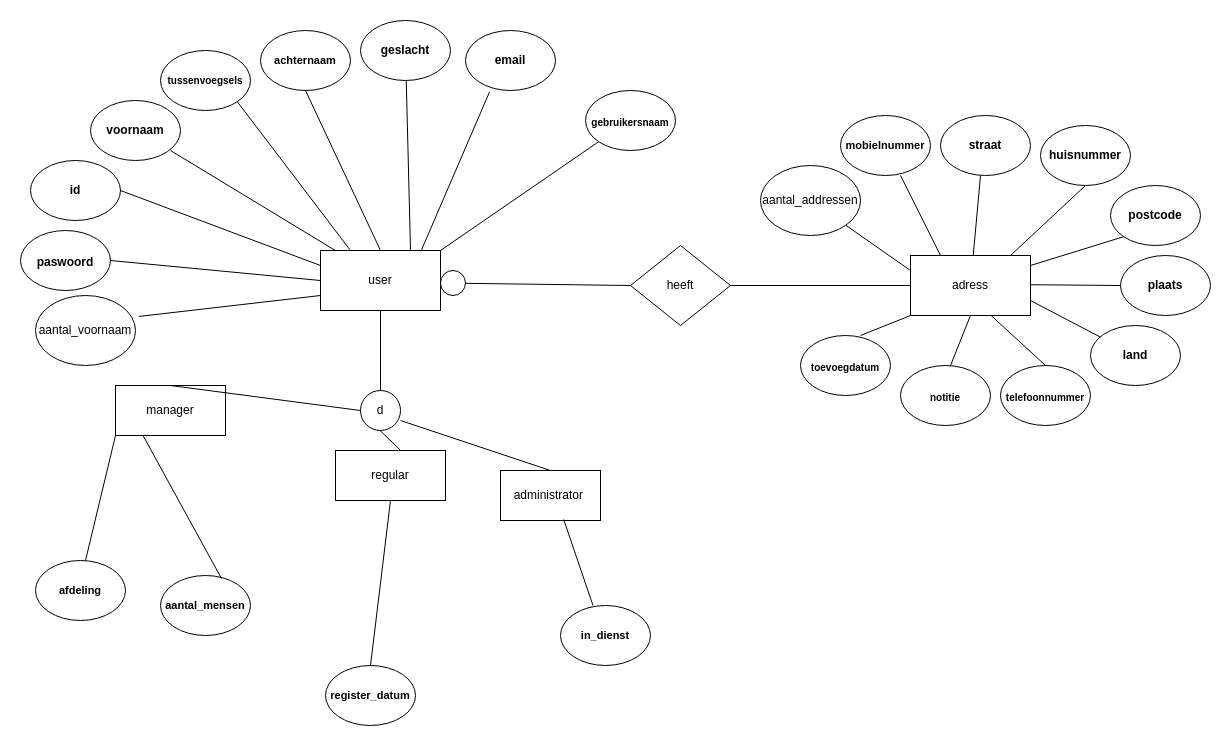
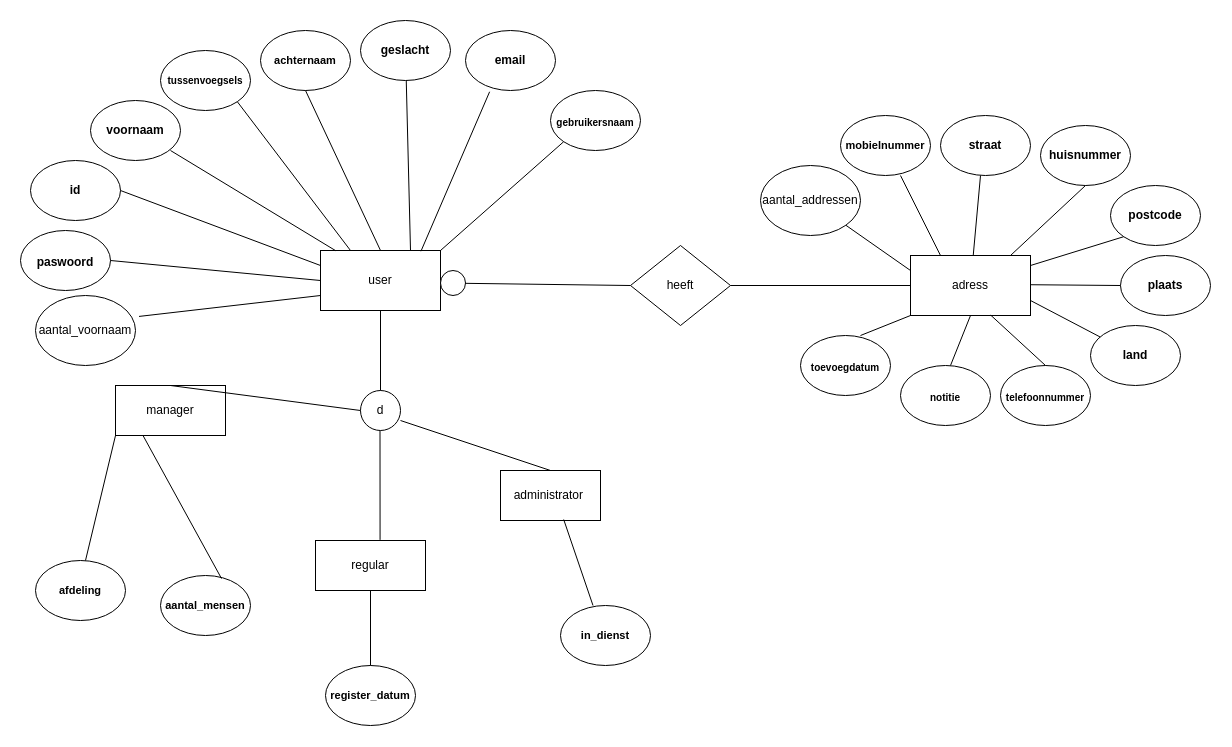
  <mxCell id="0" />
  <mxCell id="1" parent="0" />
  <mxCell id="2" value="user" style="rounded=0;whiteSpace=wrap;html=1;" parent="1" vertex="1"><mxGeometry x="320" y="250" width="120" height="60" as="geometry" /></mxCell>
  <mxCell id="3" value="d" style="ellipse;whiteSpace=wrap;html=1;aspect=fixed;" parent="1" vertex="1"><mxGeometry x="360" y="390" width="40" height="40" as="geometry" /></mxCell>
  <mxCell id="4" value="manager" style="rounded=0;whiteSpace=wrap;html=1;" parent="1" vertex="1"><mxGeometry x="115" y="385" width="110" height="50" as="geometry" /></mxCell>
- <mxCell id="5" value="regular" style="rounded=0;whiteSpace=wrap;html=1;" parent="1" vertex="1"><mxGeometry x="335" y="450" width="110" height="50" as="geometry" /></mxCell>
+ <mxCell id="5" value="regular" style="rounded=0;whiteSpace=wrap;html=1;" parent="1" vertex="1"><mxGeometry x="315" y="540" width="110" height="50" as="geometry" /></mxCell>
  <mxCell id="6" value="administrator&amp;nbsp;" style="rounded=0;whiteSpace=wrap;html=1;" parent="1" vertex="1"><mxGeometry x="500" y="470" width="100" height="50" as="geometry" /></mxCell>
  <mxCell id="7" value="" style="endArrow=none;html=1;rounded=0;entryX=0.5;entryY=1;entryDx=0;entryDy=0;" parent="1" target="2" edge="1"><mxGeometry width="50" height="50" relative="1" as="geometry"><mxPoint x="380" y="390" as="sourcePoint" /><mxPoint x="430" y="340" as="targetPoint" /></mxGeometry></mxCell>
  <mxCell id="8" value="" style="endArrow=none;html=1;rounded=0;entryX=0.5;entryY=1;entryDx=0;entryDy=0;exitX=0.5;exitY=0;exitDx=0;exitDy=0;" parent="1" source="6" edge="1"><mxGeometry width="50" height="50" relative="1" as="geometry"><mxPoint x="400" y="510" as="sourcePoint" /><mxPoint x="400" y="420" as="targetPoint" /></mxGeometry></mxCell>
  <mxCell id="9" value="" style="endArrow=none;html=1;rounded=0;entryX=0.5;entryY=1;entryDx=0;entryDy=0;exitX=0.587;exitY=-0.012;exitDx=0;exitDy=0;exitPerimeter=0;" parent="1" source="5" edge="1"><mxGeometry width="50" height="50" relative="1" as="geometry"><mxPoint x="379.5" y="520" as="sourcePoint" /><mxPoint x="379.5" y="430" as="targetPoint" /></mxGeometry></mxCell>
  <mxCell id="10" value="" style="endArrow=none;html=1;rounded=0;entryX=0.5;entryY=1;entryDx=0;entryDy=0;exitX=0.5;exitY=0;exitDx=0;exitDy=0;" parent="1" source="4" edge="1"><mxGeometry width="50" height="50" relative="1" as="geometry"><mxPoint x="360" y="500" as="sourcePoint" /><mxPoint x="360" y="410" as="targetPoint" /></mxGeometry></mxCell>
  <mxCell id="11" value="&lt;b&gt;id&lt;/b&gt;" style="ellipse;whiteSpace=wrap;html=1;" parent="1" vertex="1"><mxGeometry x="30" y="160" width="90" height="60" as="geometry" /></mxCell>
  <mxCell id="12" value="&lt;b&gt;voornaam&lt;/b&gt;" style="ellipse;whiteSpace=wrap;html=1;" parent="1" vertex="1"><mxGeometry x="90" y="100" width="90" height="60" as="geometry" /></mxCell>
  <mxCell id="13" value="&lt;b&gt;&lt;font style=&quot;font-size: 10px;&quot;&gt;tussenvoegsels&lt;/font&gt;&lt;/b&gt;" style="ellipse;whiteSpace=wrap;html=1;" parent="1" vertex="1"><mxGeometry x="160" y="50" width="90" height="60" as="geometry" /></mxCell>
  <mxCell id="14" value="&lt;b&gt;&lt;font style=&quot;font-size: 11px;&quot;&gt;achternaam&lt;/font&gt;&lt;/b&gt;" style="ellipse;whiteSpace=wrap;html=1;" parent="1" vertex="1"><mxGeometry x="260" y="30" width="90" height="60" as="geometry" /></mxCell>
  <mxCell id="15" value="&lt;b&gt;&lt;font style=&quot;font-size: 12px;&quot;&gt;geslacht&lt;/font&gt;&lt;/b&gt;" style="ellipse;whiteSpace=wrap;html=1;" parent="1" vertex="1"><mxGeometry x="360" y="20" width="90" height="60" as="geometry" /></mxCell>
  <mxCell id="16" value="&lt;b&gt;email&lt;/b&gt;" style="ellipse;whiteSpace=wrap;html=1;" parent="1" vertex="1"><mxGeometry x="465" y="30" width="90" height="60" as="geometry" /></mxCell>
  <mxCell id="17" value="&lt;b&gt;paswoord&lt;/b&gt;&lt;span style=&quot;font-size:12.0pt;font-family:&amp;quot;Calibri&amp;quot;,sans-serif;mso-ascii-theme-font:&lt;br/&gt;minor-latin;mso-fareast-font-family:Calibri;mso-fareast-theme-font:minor-latin;&lt;br/&gt;mso-hansi-theme-font:minor-latin;mso-bidi-font-family:Arial;mso-bidi-theme-font:&lt;br/&gt;minor-bidi;mso-ansi-language:NL;mso-fareast-language:EN-US;mso-bidi-language:&lt;br/&gt;AR-SA&quot; lang=&quot;NL&quot;&gt;&lt;/span&gt;" style="ellipse;whiteSpace=wrap;html=1;" parent="1" vertex="1"><mxGeometry x="20" y="230" width="90" height="60" as="geometry" /></mxCell>
- <mxCell id="18" value="&lt;b&gt;&lt;font style=&quot;font-size: 10px;&quot;&gt;gebruikersnaam&lt;/font&gt;&lt;/b&gt;&lt;span style=&quot;font-size:12.0pt;font-family:&amp;quot;Calibri&amp;quot;,sans-serif;mso-ascii-theme-font:&lt;br/&gt;minor-latin;mso-fareast-font-family:Calibri;mso-fareast-theme-font:minor-latin;&lt;br/&gt;mso-hansi-theme-font:minor-latin;mso-bidi-font-family:Arial;mso-bidi-theme-font:&lt;br/&gt;minor-bidi;mso-ansi-language:NL;mso-fareast-language:EN-US;mso-bidi-language:&lt;br/&gt;AR-SA&quot; lang=&quot;NL&quot;&gt;&lt;/span&gt;" style="ellipse;whiteSpace=wrap;html=1;" parent="1" vertex="1"><mxGeometry x="585" y="90" width="90" height="60" as="geometry" /></mxCell>
+ <mxCell id="18" value="&lt;b&gt;&lt;font style=&quot;font-size: 10px;&quot;&gt;gebruikersnaam&lt;/font&gt;&lt;/b&gt;&lt;span style=&quot;font-size:12.0pt;font-family:&amp;quot;Calibri&amp;quot;,sans-serif;mso-ascii-theme-font:&lt;br/&gt;minor-latin;mso-fareast-font-family:Calibri;mso-fareast-theme-font:minor-latin;&lt;br/&gt;mso-hansi-theme-font:minor-latin;mso-bidi-font-family:Arial;mso-bidi-theme-font:&lt;br/&gt;minor-bidi;mso-ansi-language:NL;mso-fareast-language:EN-US;mso-bidi-language:&lt;br/&gt;AR-SA&quot; lang=&quot;NL&quot;&gt;&lt;/span&gt;" style="ellipse;whiteSpace=wrap;html=1;" parent="1" vertex="1"><mxGeometry x="550" y="90" width="90" height="60" as="geometry" /></mxCell>
  <mxCell id="19" value="&lt;b&gt;&lt;font style=&quot;font-size: 10px;&quot;&gt;telefoonnummer&lt;/font&gt;&lt;/b&gt;&lt;span style=&quot;font-size:12.0pt;font-family:&amp;quot;Calibri&amp;quot;,sans-serif;mso-ascii-theme-font:&lt;br/&gt;minor-latin;mso-fareast-font-family:Calibri;mso-fareast-theme-font:minor-latin;&lt;br/&gt;mso-hansi-theme-font:minor-latin;mso-bidi-font-family:Arial;mso-bidi-theme-font:&lt;br/&gt;minor-bidi;mso-ansi-language:NL;mso-fareast-language:EN-US;mso-bidi-language:&lt;br/&gt;AR-SA&quot; lang=&quot;NL&quot;&gt;&lt;/span&gt;" style="ellipse;whiteSpace=wrap;html=1;" parent="1" vertex="1"><mxGeometry x="1000" y="365" width="90" height="60" as="geometry" /></mxCell>
  <mxCell id="20" value="&lt;b&gt;&lt;font style=&quot;font-size: 11px;&quot;&gt;mobielnummer&lt;/font&gt;&lt;/b&gt;" style="ellipse;whiteSpace=wrap;html=1;" parent="1" vertex="1"><mxGeometry x="840" y="115" width="90" height="60" as="geometry" /></mxCell>
  <mxCell id="21" value="&lt;b&gt;&lt;font style=&quot;font-size: 11px;&quot;&gt;register_datum&lt;/font&gt;&lt;/b&gt;" style="ellipse;whiteSpace=wrap;html=1;" parent="1" vertex="1"><mxGeometry x="325" y="665" width="90" height="60" as="geometry" /></mxCell>
  <mxCell id="22" value="&lt;b&gt;&lt;font style=&quot;font-size: 11px;&quot;&gt;afdeling&lt;/font&gt;&lt;/b&gt;" style="ellipse;whiteSpace=wrap;html=1;" parent="1" vertex="1"><mxGeometry x="35" y="560" width="90" height="60" as="geometry" /></mxCell>
  <mxCell id="23" value="&lt;b&gt;&lt;font style=&quot;font-size: 11px;&quot;&gt;in_dienst&lt;/font&gt;&lt;/b&gt;" style="ellipse;whiteSpace=wrap;html=1;" parent="1" vertex="1"><mxGeometry x="560" y="605" width="90" height="60" as="geometry" /></mxCell>
  <mxCell id="24" value="&lt;b&gt;&lt;font style=&quot;font-size: 11px;&quot;&gt;aantal_mensen&lt;/font&gt;&lt;/b&gt;" style="ellipse;whiteSpace=wrap;html=1;" parent="1" vertex="1"><mxGeometry x="160" y="575" width="90" height="60" as="geometry" /></mxCell>
  <mxCell id="25" value="adress" style="rounded=0;whiteSpace=wrap;html=1;" parent="1" vertex="1"><mxGeometry x="910" y="255" width="120" height="60" as="geometry" /></mxCell>
  <mxCell id="26" value="&lt;b&gt;plaats&lt;/b&gt;" style="ellipse;whiteSpace=wrap;html=1;" parent="1" vertex="1"><mxGeometry x="1120" y="255" width="90" height="60" as="geometry" /></mxCell>
  <mxCell id="27" value="&lt;b&gt;postcode&lt;/b&gt;" style="ellipse;whiteSpace=wrap;html=1;" parent="1" vertex="1"><mxGeometry x="1110" y="185" width="90" height="60" as="geometry" /></mxCell>
  <mxCell id="28" value="&lt;b&gt;land&lt;/b&gt;" style="ellipse;whiteSpace=wrap;html=1;" parent="1" vertex="1"><mxGeometry x="1090" y="325" width="90" height="60" as="geometry" /></mxCell>
  <mxCell id="29" value="&lt;b&gt;huisnummer&lt;/b&gt;" style="ellipse;whiteSpace=wrap;html=1;" parent="1" vertex="1"><mxGeometry x="1040" y="125" width="90" height="60" as="geometry" /></mxCell>
  <mxCell id="30" value="&lt;b&gt;straat&lt;/b&gt;" style="ellipse;whiteSpace=wrap;html=1;" parent="1" vertex="1"><mxGeometry x="940" y="115" width="90" height="60" as="geometry" /></mxCell>
  <mxCell id="31" value="&lt;b&gt;&lt;font style=&quot;font-size: 10px;&quot;&gt;notitie&lt;/font&gt;&lt;/b&gt;&lt;span style=&quot;font-size:12.0pt;font-family:&amp;quot;Calibri&amp;quot;,sans-serif;mso-ascii-theme-font:&lt;br/&gt;minor-latin;mso-fareast-font-family:Calibri;mso-fareast-theme-font:minor-latin;&lt;br/&gt;mso-hansi-theme-font:minor-latin;mso-bidi-font-family:Arial;mso-bidi-theme-font:&lt;br/&gt;minor-bidi;mso-ansi-language:NL;mso-fareast-language:EN-US;mso-bidi-language:&lt;br/&gt;AR-SA&quot; lang=&quot;NL&quot;&gt;&lt;/span&gt;" style="ellipse;whiteSpace=wrap;html=1;" parent="1" vertex="1"><mxGeometry x="900" y="365" width="90" height="60" as="geometry" /></mxCell>
  <mxCell id="32" value="&lt;b&gt;&lt;font style=&quot;font-size: 10px;&quot;&gt;toevoegdatum&lt;/font&gt;&lt;/b&gt;&lt;span style=&quot;font-size:12.0pt;font-family:&amp;quot;Calibri&amp;quot;,sans-serif;mso-ascii-theme-font:&lt;br/&gt;minor-latin;mso-fareast-font-family:Calibri;mso-fareast-theme-font:minor-latin;&lt;br/&gt;mso-hansi-theme-font:minor-latin;mso-bidi-font-family:Arial;mso-bidi-theme-font:&lt;br/&gt;minor-bidi;mso-ansi-language:NL;mso-fareast-language:EN-US;mso-bidi-language:&lt;br/&gt;AR-SA&quot; lang=&quot;NL&quot;&gt;&lt;/span&gt;" style="ellipse;whiteSpace=wrap;html=1;" parent="1" vertex="1"><mxGeometry x="800" y="335" width="90" height="60" as="geometry" /></mxCell>
  <mxCell id="33" value="aantal_voornaam" style="ellipse;whiteSpace=wrap;html=1;" parent="1" vertex="1"><mxGeometry x="35" y="295" width="100" height="70" as="geometry" /></mxCell>
  <mxCell id="34" value="aantal_addressen" style="ellipse;whiteSpace=wrap;html=1;" parent="1" vertex="1"><mxGeometry x="760" y="165" width="100" height="70" as="geometry" /></mxCell>
  <mxCell id="35" value="" style="endArrow=none;html=1;rounded=0;entryX=0.5;entryY=1;entryDx=0;entryDy=0;exitX=0;exitY=0.5;exitDx=0;exitDy=0;" parent="1" source="2" edge="1"><mxGeometry width="50" height="50" relative="1" as="geometry"><mxPoint y="340" as="sourcePoint" x="110" /><mxPoint y="260" as="targetPoint" x="110" /></mxGeometry></mxCell>
  <mxCell id="36" value="" style="endArrow=none;html=1;rounded=0;entryX=0.5;entryY=1;entryDx=0;entryDy=0;" parent="1" source="62" edge="1"><mxGeometry width="50" height="50" relative="1" as="geometry"><mxPoint x="630" y="285" as="sourcePoint" /><mxPoint x="440" y="285" as="targetPoint" /></mxGeometry></mxCell>
  <mxCell id="37" value="" style="endArrow=none;html=1;rounded=0;entryX=0;entryY=0.75;entryDx=0;entryDy=0;exitX=1.035;exitY=0.299;exitDx=0;exitDy=0;exitPerimeter=0;" parent="1" source="33" target="2" edge="1"><mxGeometry width="50" height="50" relative="1" as="geometry"><mxPoint x="580" y="225" as="sourcePoint" /><mxPoint x="440" y="300" as="targetPoint" /></mxGeometry></mxCell>
  <mxCell id="38" value="" style="endArrow=none;html=1;rounded=0;entryX=1;entryY=0;entryDx=0;entryDy=0;exitX=0;exitY=1;exitDx=0;exitDy=0;" parent="1" source="18" target="2" edge="1"><mxGeometry width="50" height="50" relative="1" as="geometry"><mxPoint x="600" y="140" as="sourcePoint" /><mxPoint x="440" y="280" as="targetPoint" /></mxGeometry></mxCell>
  <mxCell id="39" value="" style="endArrow=none;html=1;rounded=0;entryX=0.268;entryY=1.021;entryDx=0;entryDy=0;entryPerimeter=0;exitX=0.837;exitY=0.012;exitDx=0;exitDy=0;exitPerimeter=0;" parent="1" source="2" target="16" edge="1"><mxGeometry width="50" height="50" relative="1" as="geometry"><mxPoint x="430" y="245" as="sourcePoint" /><mxPoint x="590" y="190" as="targetPoint" /></mxGeometry></mxCell>
  <mxCell id="40" value="" style="endArrow=none;html=1;rounded=0;exitX=0.75;exitY=0;exitDx=0;exitDy=0;" parent="1" source="2" target="15" edge="1"><mxGeometry width="50" height="50" relative="1" as="geometry"><mxPoint x="650" y="170" as="sourcePoint" /><mxPoint x="440" y="150" as="targetPoint" /></mxGeometry></mxCell>
  <mxCell id="41" value="" style="endArrow=none;html=1;rounded=0;entryX=0.5;entryY=1;entryDx=0;entryDy=0;exitX=0.5;exitY=0;exitDx=0;exitDy=0;" parent="1" source="2" target="14" edge="1"><mxGeometry width="50" height="50" relative="1" as="geometry"><mxPoint x="550" y="160" as="sourcePoint" /><mxPoint x="340" y="140" as="targetPoint" /></mxGeometry></mxCell>
  <mxCell id="42" value="" style="endArrow=none;html=1;rounded=0;entryX=1;entryY=1;entryDx=0;entryDy=0;exitX=0.25;exitY=0;exitDx=0;exitDy=0;" parent="1" source="2" target="13" edge="1"><mxGeometry width="50" height="50" relative="1" as="geometry"><mxPoint x="470" y="170" as="sourcePoint" /><mxPoint x="260" y="150" as="targetPoint" /></mxGeometry></mxCell>
  <mxCell id="43" value="" style="endArrow=none;html=1;rounded=0;entryX=0.5;entryY=1;entryDx=0;entryDy=0;exitX=0.128;exitY=0.005;exitDx=0;exitDy=0;exitPerimeter=0;" parent="1" source="2" edge="1"><mxGeometry width="50" height="50" relative="1" as="geometry"><mxPoint x="380" y="170" as="sourcePoint" /><mxPoint x="170" y="150" as="targetPoint" /></mxGeometry></mxCell>
  <mxCell id="44" value="" style="endArrow=none;html=1;rounded=0;entryX=0.5;entryY=1;entryDx=0;entryDy=0;exitX=0;exitY=0.25;exitDx=0;exitDy=0;" parent="1" source="2" edge="1"><mxGeometry width="50" height="50" relative="1" as="geometry"><mxPoint x="330" y="210" as="sourcePoint" /><mxPoint x="120" y="190" as="targetPoint" /></mxGeometry></mxCell>
  <mxCell id="45" value="heeft" style="rhombus;whiteSpace=wrap;html=1;" parent="1" vertex="1"><mxGeometry x="630" y="245" width="100" height="80" as="geometry" /></mxCell>
  <mxCell id="46" value="" style="endArrow=none;html=1;rounded=0;entryX=1;entryY=0.5;entryDx=0;entryDy=0;exitX=0;exitY=0.5;exitDx=0;exitDy=0;" parent="1" source="25" target="45" edge="1"><mxGeometry width="50" height="50" relative="1" as="geometry"><mxPoint x="920" y="284.23" as="sourcePoint" /><mxPoint x="730" y="284.23" as="targetPoint" /></mxGeometry></mxCell>
  <mxCell id="47" value="" style="endArrow=none;html=1;rounded=0;exitX=0;exitY=0.25;exitDx=0;exitDy=0;" parent="1" source="25" target="34" edge="1"><mxGeometry width="50" height="50" relative="1" as="geometry"><mxPoint x="720" y="415" as="sourcePoint" /><mxPoint x="770" y="365" as="targetPoint" /></mxGeometry></mxCell>
  <mxCell id="48" value="" style="endArrow=none;html=1;rounded=0;entryX=0.5;entryY=1;entryDx=0;entryDy=0;exitX=0;exitY=0.5;exitDx=0;exitDy=0;" parent="1" source="26" edge="1"><mxGeometry width="50" height="50" relative="1" as="geometry"><mxPoint x="1220" y="284.23" as="sourcePoint" /><mxPoint x="1030" y="284.23" as="targetPoint" /></mxGeometry></mxCell>
  <mxCell id="49" value="" style="endArrow=none;html=1;rounded=0;entryX=0.5;entryY=1;entryDx=0;entryDy=0;exitX=0;exitY=1;exitDx=0;exitDy=0;" parent="1" source="27" edge="1"><mxGeometry width="50" height="50" relative="1" as="geometry"><mxPoint x="1220" y="265" as="sourcePoint" /><mxPoint x="1030" y="265" as="targetPoint" /></mxGeometry></mxCell>
  <mxCell id="50" value="" style="endArrow=none;html=1;rounded=0;entryX=0.5;entryY=1;entryDx=0;entryDy=0;exitX=0.5;exitY=1;exitDx=0;exitDy=0;" parent="1" source="29" edge="1"><mxGeometry width="50" height="50" relative="1" as="geometry"><mxPoint x="1200" y="255" as="sourcePoint" /><mxPoint x="1010" y="255" as="targetPoint" /></mxGeometry></mxCell>
  <mxCell id="51" value="" style="endArrow=none;html=1;rounded=0;entryX=0.5;entryY=1;entryDx=0;entryDy=0;exitX=0.5;exitY=1;exitDx=0;exitDy=0;" parent="1" source="25" edge="1"><mxGeometry width="50" height="50" relative="1" as="geometry"><mxPoint x="1140" y="365" as="sourcePoint" /><mxPoint x="950" y="365" as="targetPoint" /></mxGeometry></mxCell>
  <mxCell id="52" value="" style="endArrow=none;html=1;rounded=0;entryX=0.5;entryY=1;entryDx=0;entryDy=0;exitX=0;exitY=1;exitDx=0;exitDy=0;" parent="1" source="25" edge="1"><mxGeometry width="50" height="50" relative="1" as="geometry"><mxPoint x="1050" y="335" as="sourcePoint" /><mxPoint x="860" y="335" as="targetPoint" /></mxGeometry></mxCell>
  <mxCell id="53" value="" style="endArrow=none;html=1;rounded=0;entryX=0.5;entryY=1;entryDx=0;entryDy=0;" parent="1" source="25" edge="1"><mxGeometry width="50" height="50" relative="1" as="geometry"><mxPoint x="1170" y="175" as="sourcePoint" /><mxPoint x="980" y="175" as="targetPoint" /></mxGeometry></mxCell>
  <mxCell id="54" value="" style="endArrow=none;html=1;rounded=0;entryX=0.5;entryY=1;entryDx=0;entryDy=0;exitX=0.25;exitY=0;exitDx=0;exitDy=0;" parent="1" source="25" edge="1"><mxGeometry width="50" height="50" relative="1" as="geometry"><mxPoint x="950" y="265" as="sourcePoint" /><mxPoint x="900" y="175" as="targetPoint" /></mxGeometry></mxCell>
  <mxCell id="55" value="" style="endArrow=none;html=1;rounded=0;entryX=0.669;entryY=0.995;entryDx=0;entryDy=0;exitX=0.5;exitY=0;exitDx=0;exitDy=0;entryPerimeter=0;" parent="1" source="19" target="25" edge="1"><mxGeometry width="50" height="50" relative="1" as="geometry"><mxPoint x="1180" y="329.23" as="sourcePoint" /><mxPoint x="990" y="329.23" as="targetPoint" /></mxGeometry></mxCell>
  <mxCell id="56" value="" style="endArrow=none;html=1;rounded=0;entryX=0.5;entryY=1;entryDx=0;entryDy=0;exitX=0.5;exitY=0;exitDx=0;exitDy=0;" parent="1" source="21" target="5" edge="1"><mxGeometry width="50" height="50" relative="1" as="geometry"><mxPoint x="790" y="494.23" as="sourcePoint" /><mxPoint x="600" y="494.23" as="targetPoint" /></mxGeometry></mxCell>
  <mxCell id="57" value="" style="endArrow=none;html=1;rounded=0;exitX=0.25;exitY=1;exitDx=0;exitDy=0;entryX=0.678;entryY=0.051;entryDx=0;entryDy=0;entryPerimeter=0;" parent="1" source="4" target="24" edge="1"><mxGeometry width="50" height="50" relative="1" as="geometry"><mxPoint x="192.5" y="520" as="sourcePoint" /><mxPoint x="240" y="555" as="targetPoint" /></mxGeometry></mxCell>
  <mxCell id="58" value="" style="endArrow=none;html=1;rounded=0;entryX=0.5;entryY=1;entryDx=0;entryDy=0;exitX=0;exitY=1;exitDx=0;exitDy=0;" parent="1" source="4" edge="1"><mxGeometry width="50" height="50" relative="1" as="geometry"><mxPoint x="165" y="520" as="sourcePoint" /><mxPoint x="85" y="560" as="targetPoint" /></mxGeometry></mxCell>
  <mxCell id="59" value="" style="endArrow=none;html=1;rounded=0;entryX=0.5;entryY=1;entryDx=0;entryDy=0;exitX=0.632;exitY=0.98;exitDx=0;exitDy=0;exitPerimeter=0;" parent="1" source="6" edge="1"><mxGeometry width="50" height="50" relative="1" as="geometry"><mxPoint x="660" y="560.77" as="sourcePoint" /><mxPoint x="592.5" y="605" as="targetPoint" /></mxGeometry></mxCell>
  <mxCell id="60" value="" style="endArrow=none;html=1;rounded=0;entryX=1;entryY=0.75;entryDx=0;entryDy=0;" parent="1" source="28" target="25" edge="1"><mxGeometry width="50" height="50" relative="1" as="geometry"><mxPoint x="1220" y="305" as="sourcePoint" /><mxPoint x="1030" y="305" as="targetPoint" /></mxGeometry></mxCell>
  <mxCell id="61" value="" style="endArrow=none;html=1;rounded=0;entryX=0;entryY=0.5;entryDx=0;entryDy=0;" parent="1" target="62" edge="1"><mxGeometry width="50" height="50" relative="1" as="geometry"><mxPoint x="630" y="285" as="sourcePoint" /><mxPoint x="440" y="285" as="targetPoint" /></mxGeometry></mxCell>
  <mxCell id="62" value="" style="ellipse;whiteSpace=wrap;html=1;aspect=fixed;" parent="1" vertex="1"><mxGeometry x="440" y="270" width="25" height="25" as="geometry" /></mxCell>
